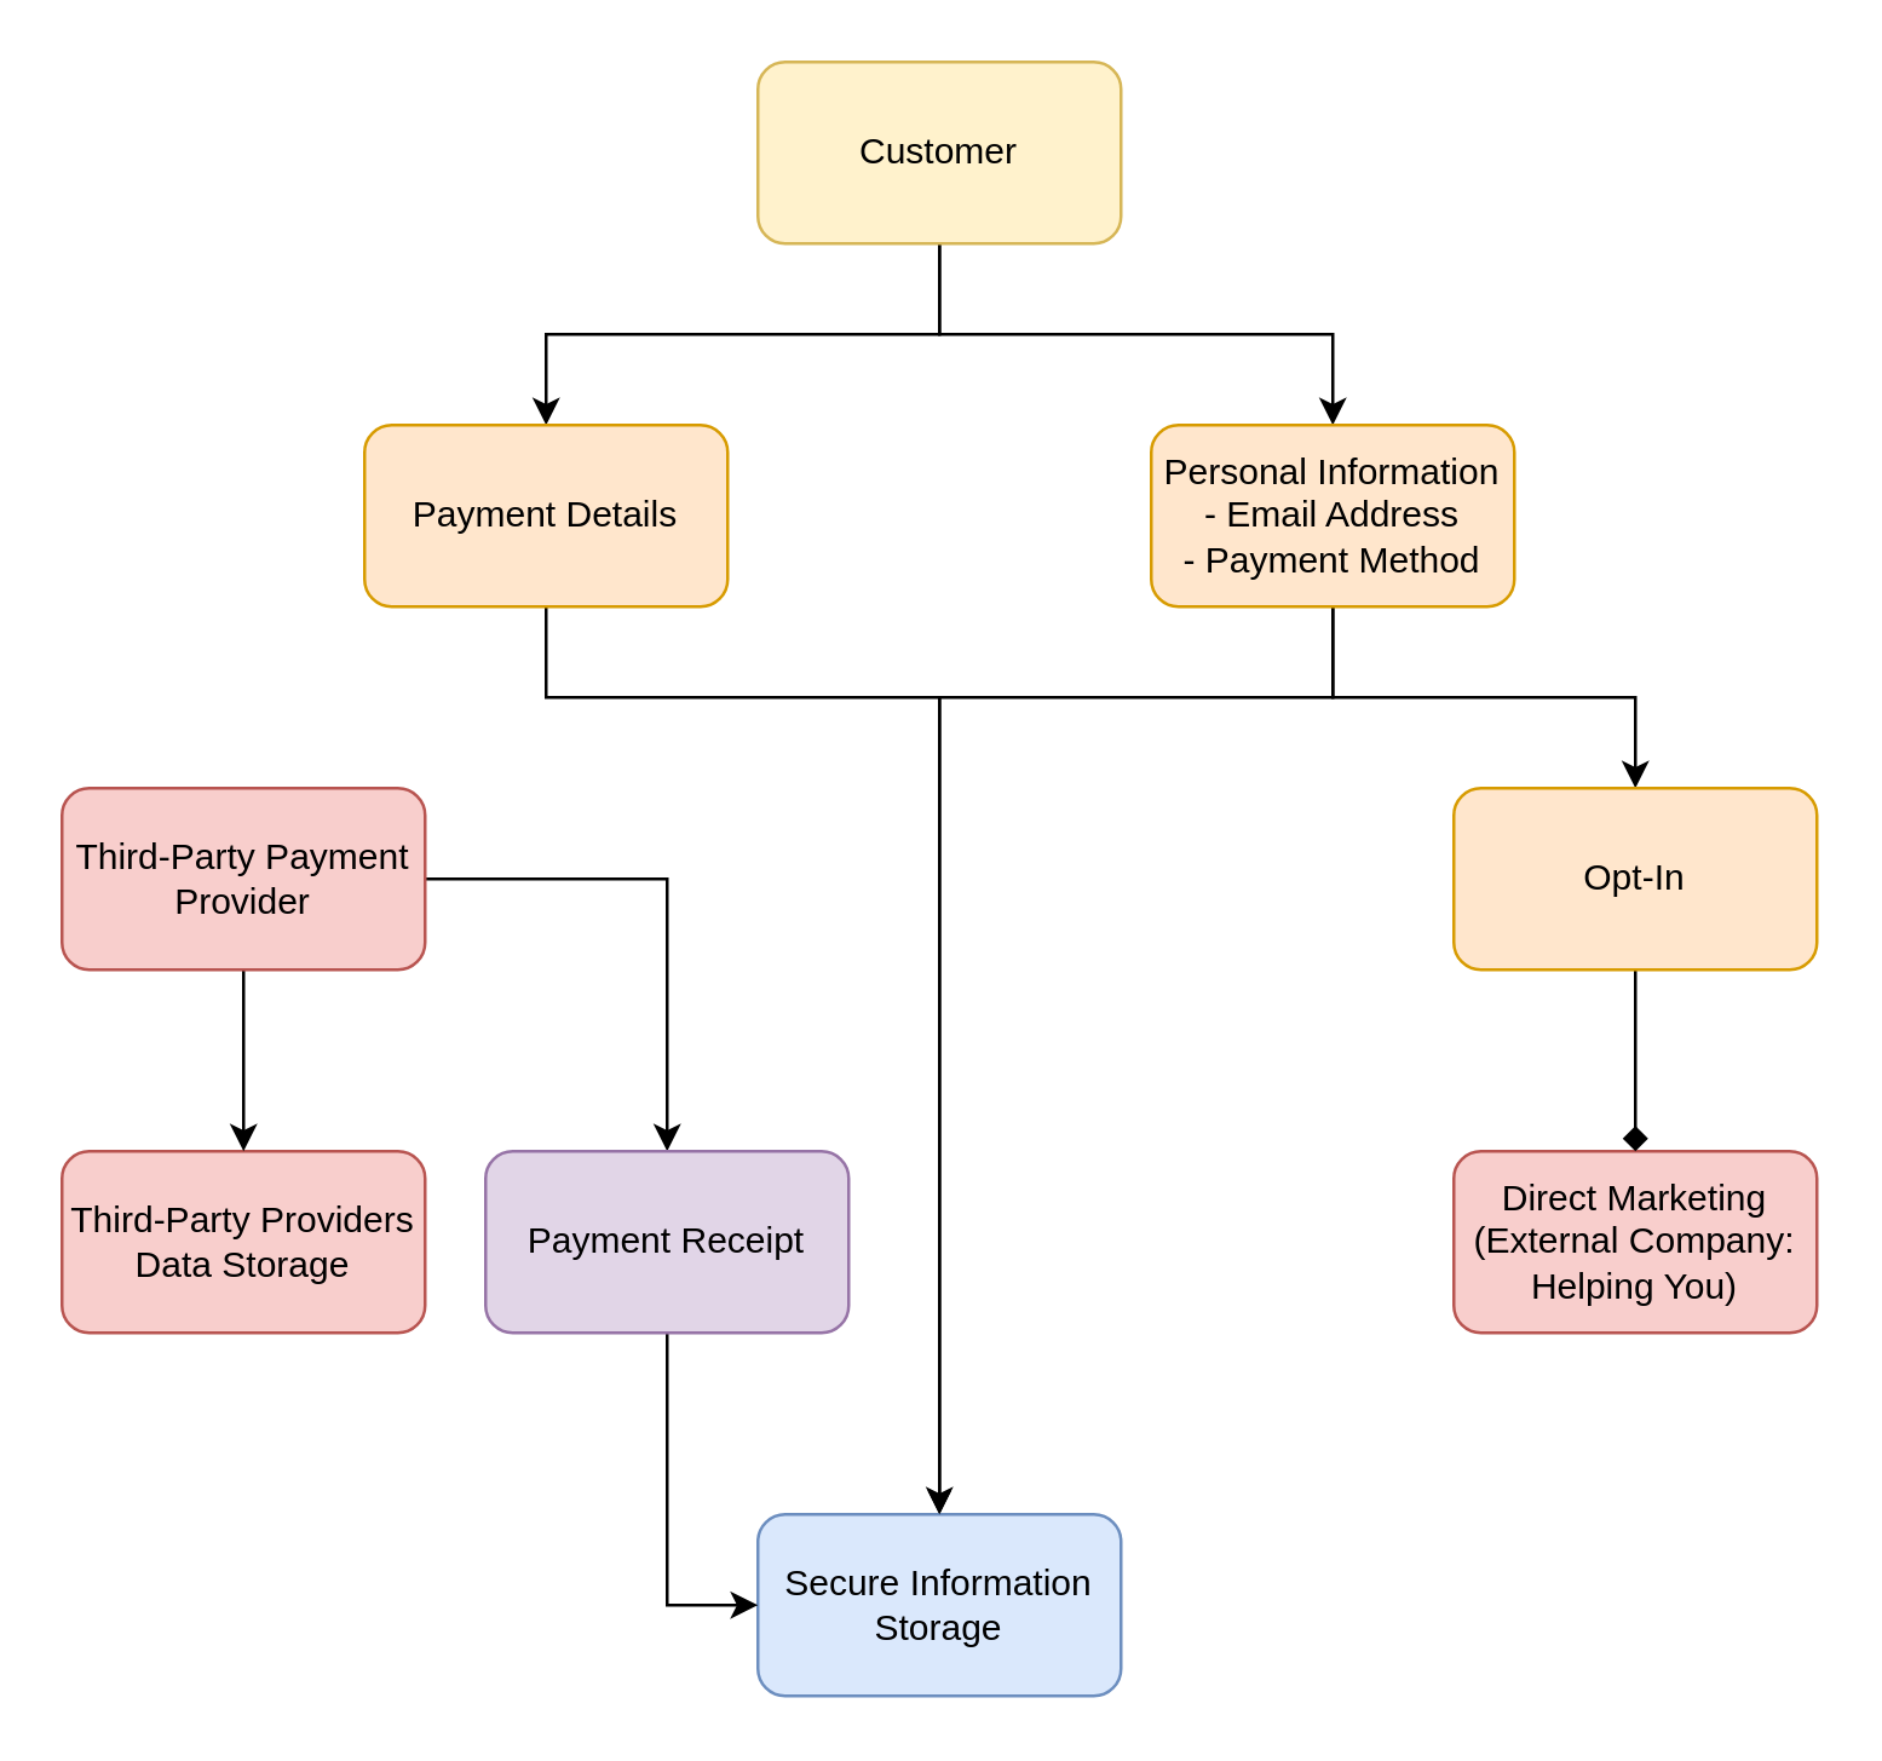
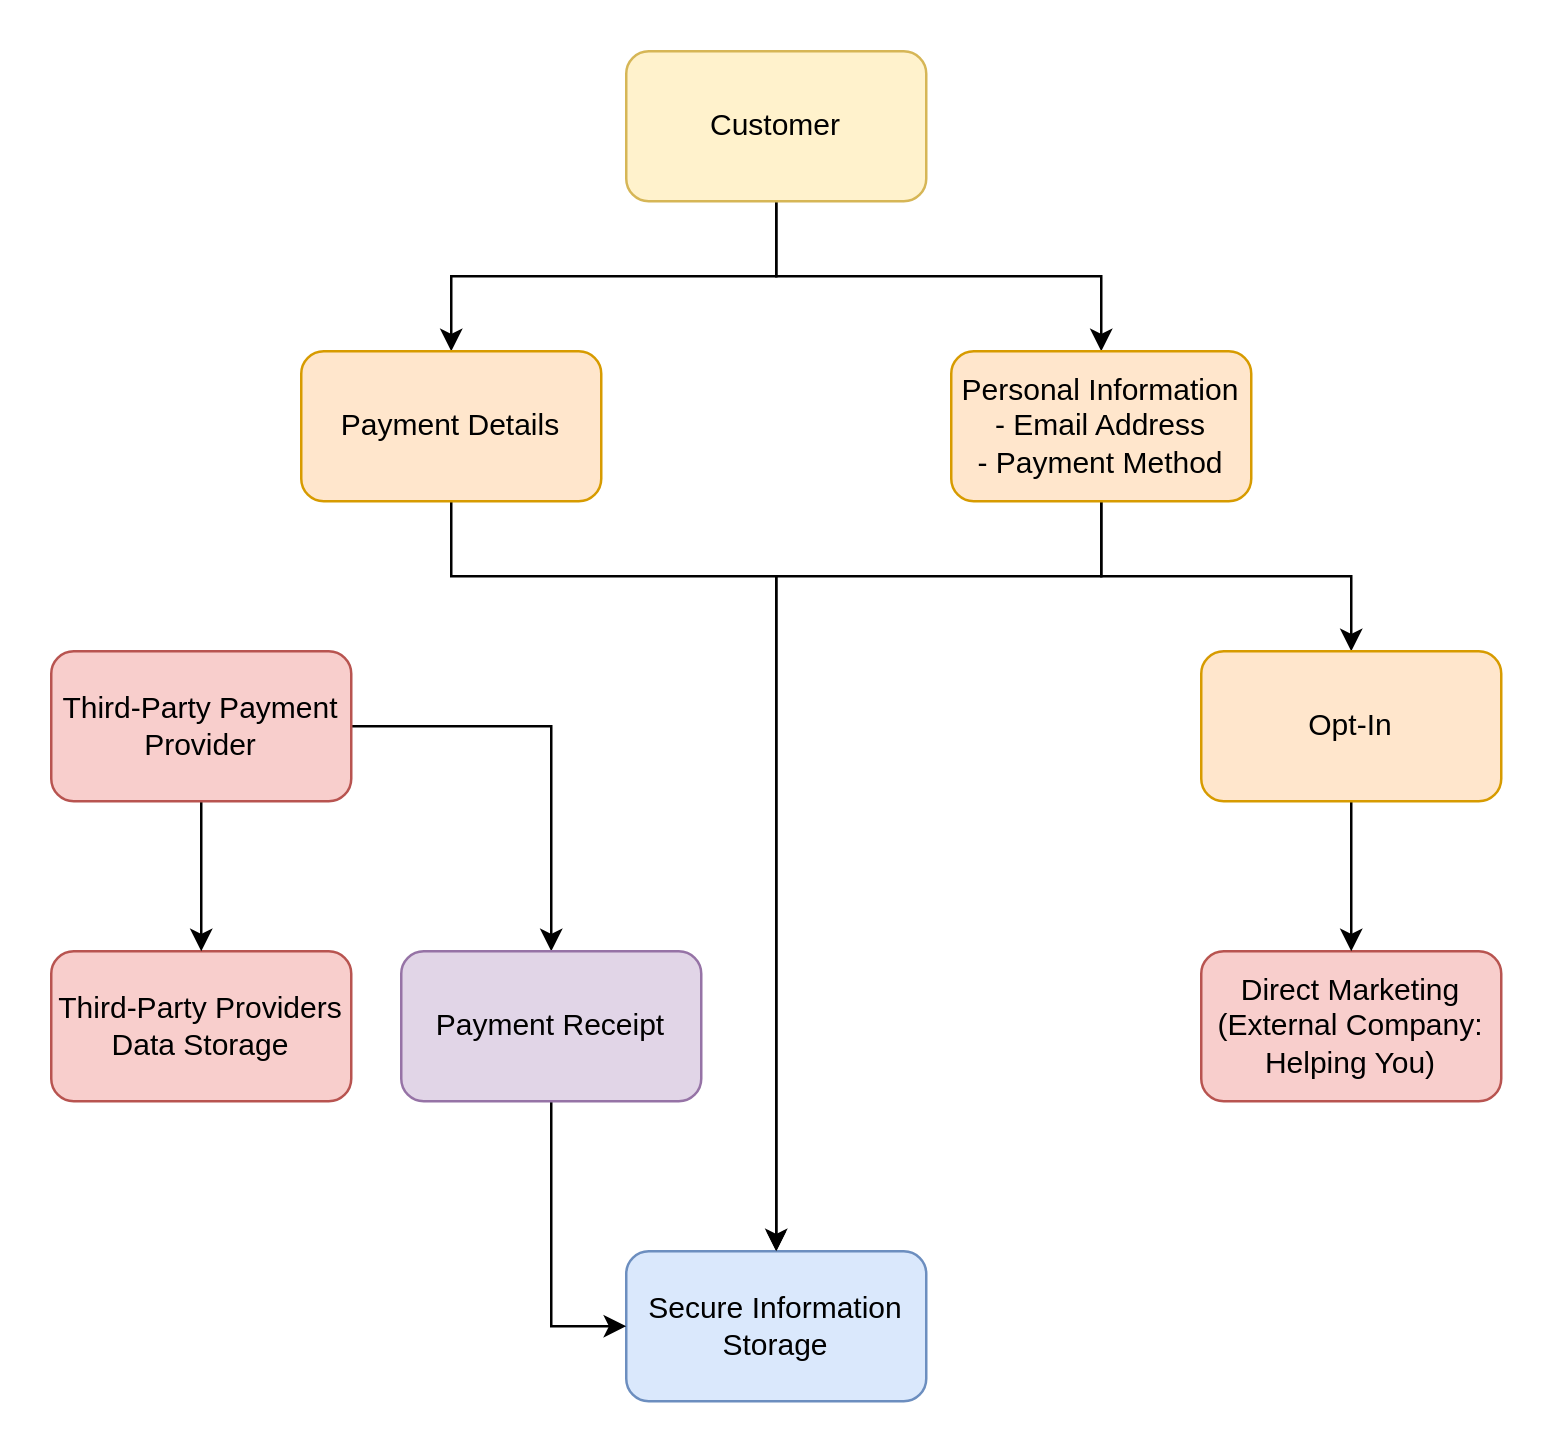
  <mxCell id="0" />
  <mxCell id="1" parent="0" />
  <mxCell id="2" style="edgeStyle=orthogonalEdgeStyle;rounded=0;orthogonalLoop=1;jettySize=auto;html=1;entryX=0.5;entryY=0;entryDx=0;entryDy=0;exitX=0.5;exitY=1;exitDx=0;exitDy=0;" edge="1" parent="1" source="4" target="13"><mxGeometry relative="1" as="geometry"><Array as="points"><mxPoint x="310" y="110" /><mxPoint x="180" y="110" /></Array></mxGeometry></mxCell>
  <mxCell id="3" style="edgeStyle=orthogonalEdgeStyle;rounded=0;orthogonalLoop=1;jettySize=auto;html=1;entryX=0.5;entryY=0;entryDx=0;entryDy=0;exitX=0.5;exitY=1;exitDx=0;exitDy=0;" edge="1" parent="1" source="4" target="7"><mxGeometry relative="1" as="geometry"><Array as="points"><mxPoint x="310" y="110" /><mxPoint x="440" y="110" /></Array></mxGeometry></mxCell>
  <mxCell id="4" value="Customer" style="rounded=1;whiteSpace=wrap;html=1;fillColor=#fff2cc;strokeColor=#d6b656;" vertex="1" parent="1"><mxGeometry x="250" y="20" width="120" height="60" as="geometry" /></mxCell>
  <mxCell id="5" style="edgeStyle=orthogonalEdgeStyle;rounded=0;orthogonalLoop=1;jettySize=auto;html=1;entryX=0.5;entryY=0;entryDx=0;entryDy=0;" edge="1" parent="1" source="7" target="11"><mxGeometry relative="1" as="geometry" /></mxCell>
  <mxCell id="6" style="edgeStyle=orthogonalEdgeStyle;rounded=0;orthogonalLoop=1;jettySize=auto;html=1;exitX=0.5;exitY=1;exitDx=0;exitDy=0;" edge="1" parent="1" source="7"><mxGeometry relative="1" as="geometry"><mxPoint x="310" y="500" as="targetPoint" /><Array as="points"><mxPoint x="440" y="230" /><mxPoint x="310" y="230" /></Array></mxGeometry></mxCell>
  <mxCell id="7" value="Personal Information&lt;br&gt;- Email Address&lt;br&gt;- Payment Method" style="rounded=1;whiteSpace=wrap;html=1;fillColor=#ffe6cc;strokeColor=#d79b00;" vertex="1" parent="1"><mxGeometry x="380" y="140" width="120" height="60" as="geometry" /></mxCell>
  <mxCell id="8" value="Direct Marketing (External Company: Helping You)" style="rounded=1;whiteSpace=wrap;html=1;fillColor=#f8cecc;strokeColor=#b85450;" vertex="1" parent="1"><mxGeometry x="480" y="380" width="120" height="60" as="geometry" /></mxCell>
  <mxCell id="9" value="Secure Information Storage" style="rounded=1;whiteSpace=wrap;html=1;fillColor=#dae8fc;strokeColor=#6c8ebf;" vertex="1" parent="1"><mxGeometry x="250" y="500" width="120" height="60" as="geometry" /></mxCell>
- <mxCell id="10" style="edgeStyle=orthogonalEdgeStyle;rounded=0;orthogonalLoop=1;jettySize=auto;html=1;endArrow=diamond;" edge="1" parent="1" source="11" target="8"><mxGeometry relative="1" as="geometry" /></mxCell>
+ <mxCell id="10" style="edgeStyle=orthogonalEdgeStyle;rounded=0;orthogonalLoop=1;jettySize=auto;html=1;" edge="1" parent="1" source="11" target="8"><mxGeometry relative="1" as="geometry" /></mxCell>
  <mxCell id="11" value="Opt-In" style="rounded=1;whiteSpace=wrap;html=1;fillColor=#ffe6cc;strokeColor=#d79b00;" vertex="1" parent="1"><mxGeometry x="480" y="260" width="120" height="60" as="geometry" /></mxCell>
  <mxCell id="12" style="edgeStyle=orthogonalEdgeStyle;rounded=0;orthogonalLoop=1;jettySize=auto;html=1;endArrow=open;" edge="1" parent="1" source="13" target="9"><mxGeometry relative="1" as="geometry"><Array as="points"><mxPoint x="180" y="230" /><mxPoint x="310" y="230" /></Array></mxGeometry></mxCell>
  <mxCell id="13" value="Payment Details" style="rounded=1;whiteSpace=wrap;html=1;fillColor=#ffe6cc;strokeColor=#d79b00;" vertex="1" parent="1"><mxGeometry x="120" y="140" width="120" height="60" as="geometry" /></mxCell>
  <mxCell id="14" value="Third-Party Providers Data Storage" style="rounded=1;whiteSpace=wrap;html=1;fillColor=#f8cecc;strokeColor=#b85450;" vertex="1" parent="1"><mxGeometry x="20" y="380" width="120" height="60" as="geometry" /></mxCell>
  <mxCell id="15" style="edgeStyle=orthogonalEdgeStyle;rounded=0;orthogonalLoop=1;jettySize=auto;html=1;" edge="1" parent="1" source="17" target="14"><mxGeometry relative="1" as="geometry" /></mxCell>
  <mxCell id="16" style="edgeStyle=orthogonalEdgeStyle;rounded=0;orthogonalLoop=1;jettySize=auto;html=1;" edge="1" parent="1" source="17" target="19"><mxGeometry relative="1" as="geometry" /></mxCell>
  <mxCell id="17" value="Third-Party Payment Provider" style="rounded=1;whiteSpace=wrap;html=1;fillColor=#f8cecc;strokeColor=#b85450;" vertex="1" parent="1"><mxGeometry x="20" y="260" width="120" height="60" as="geometry" /></mxCell>
  <mxCell id="18" style="edgeStyle=orthogonalEdgeStyle;rounded=0;orthogonalLoop=1;jettySize=auto;html=1;entryX=0;entryY=0.5;entryDx=0;entryDy=0;" edge="1" parent="1" source="19" target="9"><mxGeometry relative="1" as="geometry" /></mxCell>
  <mxCell id="19" value="Payment Receipt" style="rounded=1;whiteSpace=wrap;html=1;fillColor=#e1d5e7;strokeColor=#9673a6;" vertex="1" parent="1"><mxGeometry x="160" y="380" width="120" height="60" as="geometry" /></mxCell>
